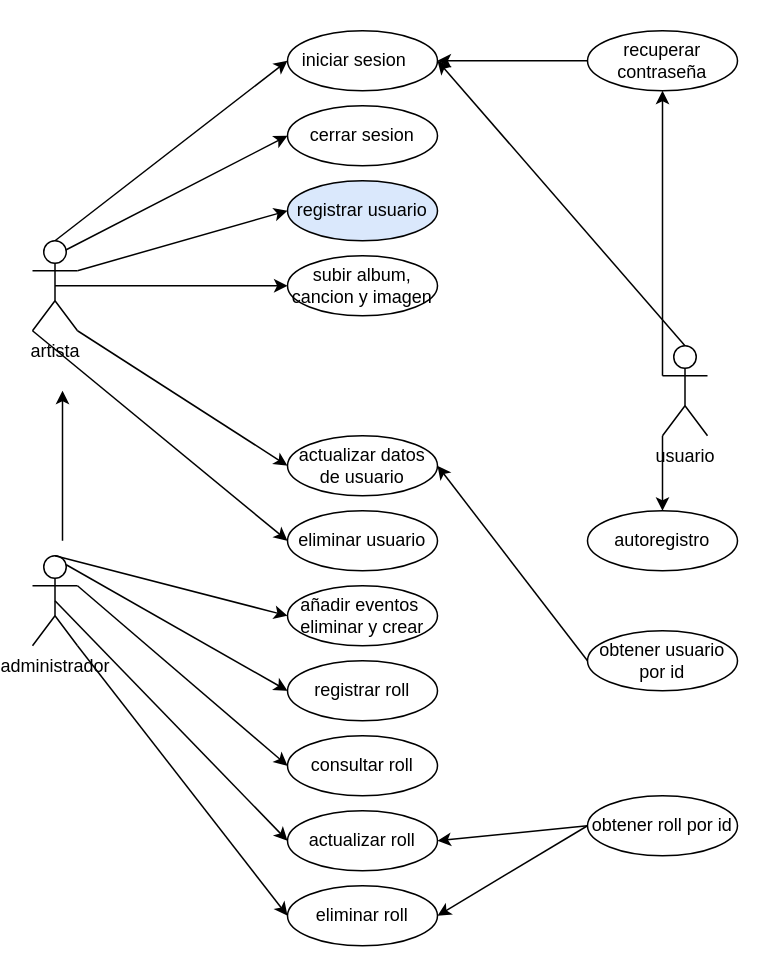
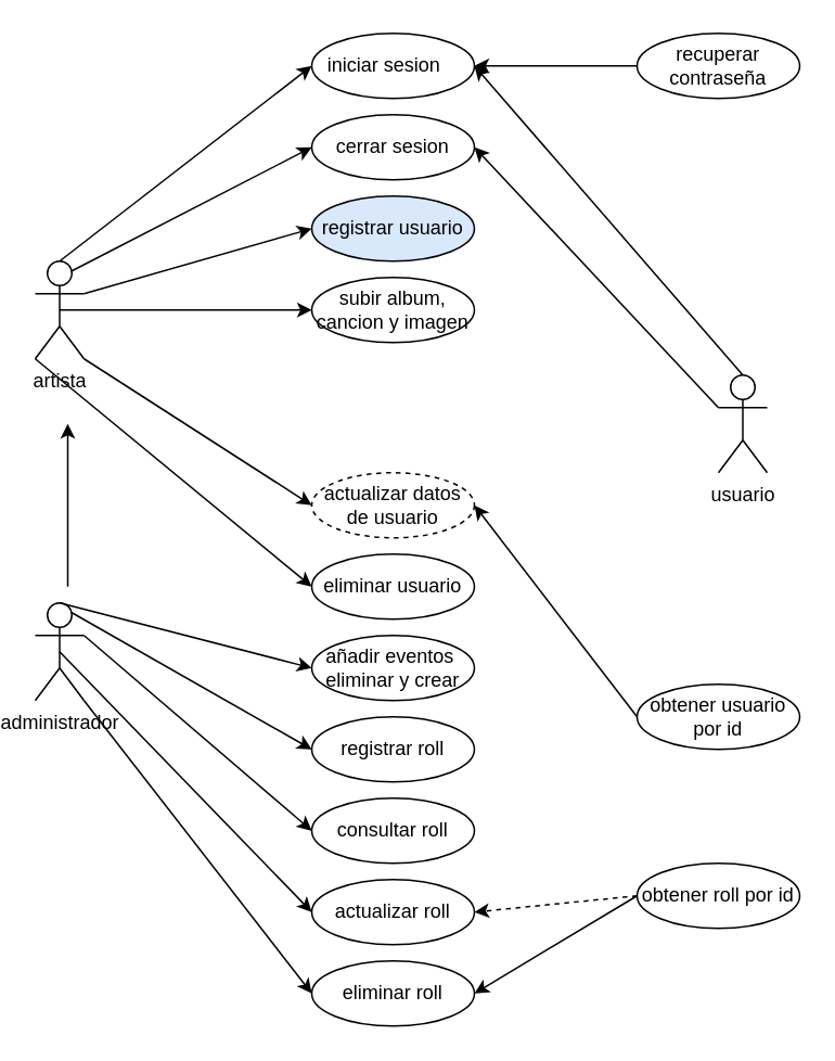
  <mxCell id="0" />
  <mxCell id="1" parent="0" />
  <mxCell id="2" value="artista" style="shape=umlActor;verticalLabelPosition=bottom;verticalAlign=top;html=1;outlineConnect=0;" parent="1" vertex="1"><mxGeometry x="20" y="160" width="30" height="60" as="geometry" /></mxCell>
  <mxCell id="3" value="administrador" style="shape=umlActor;verticalLabelPosition=bottom;verticalAlign=top;html=1;outlineConnect=0;" parent="1" vertex="1"><mxGeometry x="20" y="370" width="30" height="60" as="geometry" /></mxCell>
  <mxCell id="4" value="usuario" style="shape=umlActor;verticalLabelPosition=bottom;verticalAlign=top;html=1;outlineConnect=0;" parent="1" vertex="1"><mxGeometry x="440" y="230" width="30" height="60" as="geometry" /></mxCell>
  <mxCell id="5" value="iniciar sesion&lt;span style=&quot;white-space: pre;&quot;&gt;&#09;&lt;/span&gt;" style="ellipse;whiteSpace=wrap;html=1;" parent="1" vertex="1"><mxGeometry x="190" y="20" width="100" height="40" as="geometry" /></mxCell>
- <mxCell id="6" value="actualizar datos de usuario" style="ellipse;whiteSpace=wrap;html=1;" parent="1" vertex="1"><mxGeometry x="190" y="290" width="100" height="40" as="geometry" /></mxCell>
+ <mxCell id="6" value="actualizar datos de usuario" style="ellipse;whiteSpace=wrap;html=1;dashed=1;" parent="1" vertex="1"><mxGeometry x="190" y="290" width="100" height="40" as="geometry" /></mxCell>
  <mxCell id="7" value="eliminar usuario" style="ellipse;whiteSpace=wrap;html=1;" parent="1" vertex="1"><mxGeometry x="190" y="340" width="100" height="40" as="geometry" /></mxCell>
  <mxCell id="8" value="registrar roll" style="ellipse;whiteSpace=wrap;html=1;" parent="1" vertex="1"><mxGeometry x="190" y="440" width="100" height="40" as="geometry" /></mxCell>
  <mxCell id="9" value="consultar roll" style="ellipse;whiteSpace=wrap;html=1;" parent="1" vertex="1"><mxGeometry x="190" y="490" width="100" height="40" as="geometry" /></mxCell>
  <mxCell id="10" value="actualizar roll" style="ellipse;whiteSpace=wrap;html=1;" parent="1" vertex="1"><mxGeometry x="190" y="540" width="100" height="40" as="geometry" /></mxCell>
  <mxCell id="11" value="subir album, cancion y imagen" style="ellipse;whiteSpace=wrap;html=1;" parent="1" vertex="1"><mxGeometry x="190" y="170" width="100" height="40" as="geometry" /></mxCell>
  <mxCell id="12" value="registrar usuario" style="ellipse;whiteSpace=wrap;html=1;fillColor=#dae8fc;" parent="1" vertex="1"><mxGeometry x="190" y="120" width="100" height="40" as="geometry" /></mxCell>
  <mxCell id="13" value="cerrar sesion" style="ellipse;whiteSpace=wrap;html=1;" parent="1" vertex="1"><mxGeometry x="190" y="70" width="100" height="40" as="geometry" /></mxCell>
  <mxCell id="14" value="eliminar roll" style="ellipse;whiteSpace=wrap;html=1;" parent="1" vertex="1"><mxGeometry x="190" y="590" width="100" height="40" as="geometry" /></mxCell>
- <mxCell id="15" value="autoregistro" style="ellipse;whiteSpace=wrap;html=1;" parent="1" vertex="1"><mxGeometry x="390" y="340" width="100" height="40" as="geometry" /></mxCell>
  <mxCell id="16" value="recuperar contraseña" style="ellipse;whiteSpace=wrap;html=1;" parent="1" vertex="1"><mxGeometry x="390" y="20" width="100" height="40" as="geometry" /></mxCell>
  <mxCell id="17" value="obtener usuario por id" style="ellipse;whiteSpace=wrap;html=1;" parent="1" vertex="1"><mxGeometry x="390" y="420" width="100" height="40" as="geometry" /></mxCell>
  <mxCell id="18" value="obtener roll por id" style="ellipse;whiteSpace=wrap;html=1;" parent="1" vertex="1"><mxGeometry x="390" y="530" width="100" height="40" as="geometry" /></mxCell>
  <mxCell id="19" value="" style="endArrow=classic;html=1;rounded=0;entryX=0;entryY=0.5;entryDx=0;entryDy=0;exitX=0.5;exitY=0;exitDx=0;exitDy=0;exitPerimeter=0;" parent="1" source="2" target="5" edge="1"><mxGeometry width="50" height="50" relative="1" as="geometry"><mxPoint x="50" y="150" as="sourcePoint" /><mxPoint x="410" y="330" as="targetPoint" /></mxGeometry></mxCell>
  <mxCell id="20" value="" style="endArrow=classic;html=1;rounded=0;exitX=0.75;exitY=0.1;exitDx=0;exitDy=0;exitPerimeter=0;entryX=0;entryY=0.5;entryDx=0;entryDy=0;" parent="1" source="2" target="13" edge="1"><mxGeometry width="50" height="50" relative="1" as="geometry"><mxPoint x="360" y="380" as="sourcePoint" /><mxPoint x="410" y="330" as="targetPoint" /></mxGeometry></mxCell>
  <mxCell id="21" value="" style="endArrow=classic;html=1;rounded=0;exitX=1;exitY=0.333;exitDx=0;exitDy=0;exitPerimeter=0;entryX=0;entryY=0.5;entryDx=0;entryDy=0;" parent="1" source="2" target="12" edge="1"><mxGeometry width="50" height="50" relative="1" as="geometry"><mxPoint x="370" y="390" as="sourcePoint" /><mxPoint x="420" y="340" as="targetPoint" /></mxGeometry></mxCell>
  <mxCell id="22" value="" style="endArrow=classic;html=1;rounded=0;exitX=0.5;exitY=0.5;exitDx=0;exitDy=0;exitPerimeter=0;entryX=0;entryY=0.5;entryDx=0;entryDy=0;" parent="1" source="2" target="11" edge="1"><mxGeometry width="50" height="50" relative="1" as="geometry"><mxPoint x="380" y="400" as="sourcePoint" /><mxPoint x="430" y="350" as="targetPoint" /></mxGeometry></mxCell>
  <mxCell id="23" value="" style="endArrow=classic;html=1;rounded=0;exitX=1;exitY=1;exitDx=0;exitDy=0;exitPerimeter=0;entryX=0;entryY=0.5;entryDx=0;entryDy=0;" parent="1" source="2" target="6" edge="1"><mxGeometry width="50" height="50" relative="1" as="geometry"><mxPoint x="400" y="420" as="sourcePoint" /><mxPoint x="450" y="370" as="targetPoint" /></mxGeometry></mxCell>
  <mxCell id="24" value="" style="endArrow=classic;html=1;rounded=0;exitX=0;exitY=1;exitDx=0;exitDy=0;exitPerimeter=0;entryX=0;entryY=0.5;entryDx=0;entryDy=0;" parent="1" source="2" target="7" edge="1"><mxGeometry width="50" height="50" relative="1" as="geometry"><mxPoint x="340" y="320" as="sourcePoint" /><mxPoint x="460" y="380" as="targetPoint" /></mxGeometry></mxCell>
  <mxCell id="25" value="" style="endArrow=classic;html=1;rounded=0;exitX=1;exitY=0.333;exitDx=0;exitDy=0;exitPerimeter=0;entryX=0;entryY=0.5;entryDx=0;entryDy=0;" parent="1" source="3" target="9" edge="1"><mxGeometry width="50" height="50" relative="1" as="geometry"><mxPoint x="420" y="440" as="sourcePoint" /><mxPoint x="470" y="390" as="targetPoint" /></mxGeometry></mxCell>
  <mxCell id="26" value="" style="endArrow=classic;html=1;rounded=0;exitX=0.75;exitY=0.1;exitDx=0;exitDy=0;exitPerimeter=0;entryX=0;entryY=0.5;entryDx=0;entryDy=0;" parent="1" source="3" target="8" edge="1"><mxGeometry width="50" height="50" relative="1" as="geometry"><mxPoint x="430" y="450" as="sourcePoint" /><mxPoint x="480" y="400" as="targetPoint" /></mxGeometry></mxCell>
  <mxCell id="27" value="" style="endArrow=classic;html=1;rounded=0;exitX=0.5;exitY=0.5;exitDx=0;exitDy=0;exitPerimeter=0;entryX=0;entryY=0.5;entryDx=0;entryDy=0;" parent="1" source="3" target="10" edge="1"><mxGeometry width="50" height="50" relative="1" as="geometry"><mxPoint x="440" y="460" as="sourcePoint" /><mxPoint x="490" y="410" as="targetPoint" /></mxGeometry></mxCell>
  <mxCell id="28" value="" style="endArrow=classic;html=1;rounded=0;exitX=1;exitY=1;exitDx=0;exitDy=0;exitPerimeter=0;entryX=0;entryY=0.5;entryDx=0;entryDy=0;" parent="1" source="3" target="14" edge="1"><mxGeometry width="50" height="50" relative="1" as="geometry"><mxPoint x="450" y="470" as="sourcePoint" /><mxPoint x="70" y="570" as="targetPoint" /></mxGeometry></mxCell>
- <mxCell id="29" value="" style="endArrow=classic;html=1;rounded=0;exitX=0;exitY=1;exitDx=0;exitDy=0;exitPerimeter=0;entryX=0.5;entryY=0;entryDx=0;entryDy=0;" parent="1" source="4" target="15" edge="1"><mxGeometry width="50" height="50" relative="1" as="geometry"><mxPoint x="460" y="480" as="sourcePoint" /><mxPoint x="510" y="430" as="targetPoint" /></mxGeometry></mxCell>
  <mxCell id="30" value="" style="endArrow=classic;html=1;rounded=0;exitX=0;exitY=0.5;exitDx=0;exitDy=0;entryX=1;entryY=0.5;entryDx=0;entryDy=0;" parent="1" source="16" target="5" edge="1"><mxGeometry width="50" height="50" relative="1" as="geometry"><mxPoint x="470" y="490" as="sourcePoint" /><mxPoint x="520" y="440" as="targetPoint" /></mxGeometry></mxCell>
- <mxCell id="31" value="" style="endArrow=classic;html=1;rounded=0;exitX=0;exitY=0.333;exitDx=0;exitDy=0;exitPerimeter=0;" parent="1" source="4" target="16" edge="1"><mxGeometry width="50" height="50" relative="1" as="geometry"><mxPoint x="480" y="500" as="sourcePoint" /><mxPoint x="320" y="190" as="targetPoint" /></mxGeometry></mxCell>
+ <mxCell id="31" value="" style="endArrow=classic;html=1;rounded=0;exitX=0;exitY=0.333;exitDx=0;exitDy=0;exitPerimeter=0;entryX=1;entryY=0.5;entryDx=0;entryDy=0;" parent="1" source="4" target="13" edge="1"><mxGeometry width="50" height="50" relative="1" as="geometry"><mxPoint x="480" y="500" as="sourcePoint" /><mxPoint x="320" y="190" as="targetPoint" /></mxGeometry></mxCell>
  <mxCell id="32" value="" style="endArrow=classic;html=1;rounded=0;exitX=0.5;exitY=0;exitDx=0;exitDy=0;exitPerimeter=0;entryX=1;entryY=0.5;entryDx=0;entryDy=0;" parent="1" source="4" target="5" edge="1"><mxGeometry width="50" height="50" relative="1" as="geometry"><mxPoint x="490" y="510" as="sourcePoint" /><mxPoint x="540" y="460" as="targetPoint" /></mxGeometry></mxCell>
  <mxCell id="33" value="" style="endArrow=classic;html=1;rounded=0;exitX=0;exitY=0.5;exitDx=0;exitDy=0;entryX=1;entryY=0.5;entryDx=0;entryDy=0;" parent="1" source="17" target="6" edge="1"><mxGeometry width="50" height="50" relative="1" as="geometry"><mxPoint x="500" y="520" as="sourcePoint" /><mxPoint x="550" y="470" as="targetPoint" /></mxGeometry></mxCell>
- <mxCell id="34" value="" style="endArrow=classic;html=1;rounded=0;exitX=0;exitY=0.5;exitDx=0;exitDy=0;entryX=1;entryY=0.5;entryDx=0;entryDy=0;" parent="1" source="18" target="10" edge="1"><mxGeometry width="50" height="50" relative="1" as="geometry"><mxPoint x="520" y="540" as="sourcePoint" /><mxPoint x="570" y="490" as="targetPoint" /></mxGeometry></mxCell>
+ <mxCell id="34" value="" style="endArrow=classic;html=1;rounded=0;exitX=0;exitY=0.5;exitDx=0;exitDy=0;entryX=1;entryY=0.5;entryDx=0;entryDy=0;dashed=1;" parent="1" source="18" target="10" edge="1"><mxGeometry width="50" height="50" relative="1" as="geometry"><mxPoint x="520" y="540" as="sourcePoint" /><mxPoint x="570" y="490" as="targetPoint" /></mxGeometry></mxCell>
  <mxCell id="35" value="" style="endArrow=classic;html=1;rounded=0;exitX=0;exitY=0.5;exitDx=0;exitDy=0;entryX=1;entryY=0.5;entryDx=0;entryDy=0;" parent="1" source="18" target="14" edge="1"><mxGeometry width="50" height="50" relative="1" as="geometry"><mxPoint x="530" y="550" as="sourcePoint" /><mxPoint x="580" y="500" as="targetPoint" /></mxGeometry></mxCell>
  <mxCell id="36" value="" style="endArrow=classic;html=1;rounded=0;" parent="1" edge="1"><mxGeometry width="50" height="50" relative="1" as="geometry"><mxPoint x="40" y="360" as="sourcePoint" /><mxPoint x="40" y="260" as="targetPoint" /></mxGeometry></mxCell>
  <mxCell id="37" value="añadir eventos&amp;nbsp;&lt;div&gt;eliminar y crear&lt;/div&gt;" style="ellipse;whiteSpace=wrap;html=1;" vertex="1" parent="1"><mxGeometry x="190" y="390" width="100" height="40" as="geometry" /></mxCell>
  <mxCell id="38" value="" style="endArrow=classic;html=1;rounded=0;exitX=0.5;exitY=0;exitDx=0;exitDy=0;exitPerimeter=0;entryX=0;entryY=0.5;entryDx=0;entryDy=0;" edge="1" parent="1" source="3" target="37"><mxGeometry width="50" height="50" relative="1" as="geometry"><mxPoint x="53" y="386" as="sourcePoint" /><mxPoint x="200" y="470" as="targetPoint" /><Array as="points" /></mxGeometry></mxCell>
